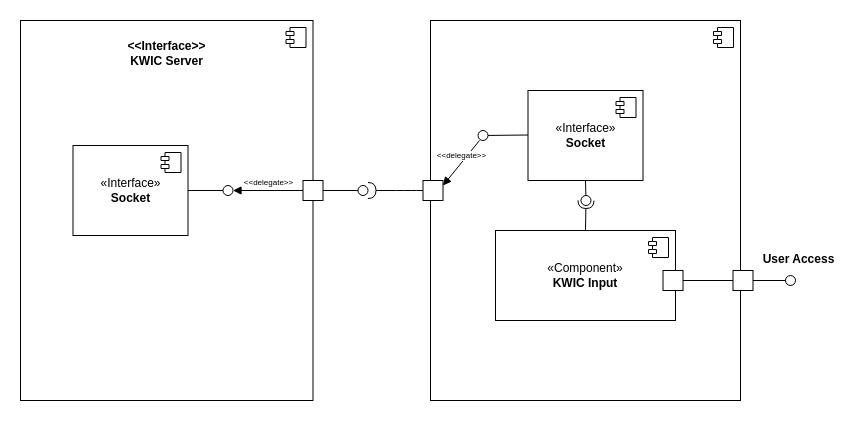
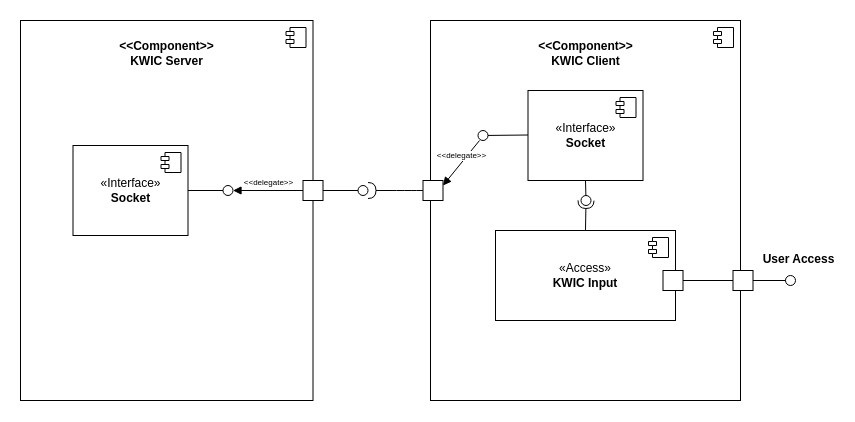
  <mxCell id="0" />
  <mxCell id="1" parent="0" />
  <mxCell id="2" value="" style="html=1;dropTarget=0;whiteSpace=wrap;" parent="1" vertex="1"><mxGeometry x="20" y="20" width="292.5" height="380" as="geometry" /></mxCell>
  <mxCell id="3" value="" style="shape=module;jettyWidth=8;jettyHeight=4;" parent="2" vertex="1"><mxGeometry x="1" width="20" height="20" relative="1" as="geometry"><mxPoint x="-27" y="7" as="offset" /></mxGeometry></mxCell>
  <mxCell id="4" value="" style="html=1;dropTarget=0;whiteSpace=wrap;" vertex="1" parent="1"><mxGeometry x="430" y="20" width="310" height="380" as="geometry" /></mxCell>
  <mxCell id="5" value="" style="shape=module;jettyWidth=8;jettyHeight=4;" vertex="1" parent="4"><mxGeometry x="1" width="20" height="20" relative="1" as="geometry"><mxPoint x="-27" y="7" as="offset" /></mxGeometry></mxCell>
  <mxCell id="6" value="" style="ellipse;whiteSpace=wrap;html=1;align=center;aspect=fixed;fillColor=none;strokeColor=none;resizable=0;perimeter=centerPerimeter;rotatable=0;allowArrows=0;points=[];outlineConnect=1;" vertex="1" parent="1"><mxGeometry x="407.5" y="210" width="10" height="10" as="geometry" /></mxCell>
  <mxCell id="7" value="«Interface»&lt;br&gt;&lt;b&gt;Socket&lt;/b&gt;" style="html=1;dropTarget=0;whiteSpace=wrap;" vertex="1" parent="1"><mxGeometry x="72.5" y="145" width="115" height="90" as="geometry" /></mxCell>
  <mxCell id="8" value="" style="shape=module;jettyWidth=8;jettyHeight=4;" vertex="1" parent="7"><mxGeometry x="1" width="20" height="20" relative="1" as="geometry"><mxPoint x="-27" y="7" as="offset" /></mxGeometry></mxCell>
  <mxCell id="9" value="" style="rounded=0;orthogonalLoop=1;jettySize=auto;html=1;endArrow=oval;endFill=0;sketch=0;sourcePerimeterSpacing=0;targetPerimeterSpacing=0;endSize=10;" edge="1" parent="1"><mxGeometry relative="1" as="geometry"><mxPoint x="527.5" y="134.5" as="sourcePoint" /><mxPoint x="482.5" y="135" as="targetPoint" /></mxGeometry></mxCell>
  <mxCell id="10" value="" style="rounded=0;orthogonalLoop=1;jettySize=auto;html=1;endArrow=oval;endFill=0;sketch=0;sourcePerimeterSpacing=0;targetPerimeterSpacing=0;endSize=10;exitX=1;exitY=0.5;exitDx=0;exitDy=0;" edge="1" parent="1" source="7"><mxGeometry relative="1" as="geometry"><mxPoint x="240" y="124.5" as="sourcePoint" /><mxPoint x="227.5" y="190" as="targetPoint" /></mxGeometry></mxCell>
  <mxCell id="11" value="" style="rounded=0;whiteSpace=wrap;html=1;" vertex="1" parent="1"><mxGeometry x="302.5" y="180" width="20" height="20" as="geometry" /></mxCell>
  <mxCell id="12" value="" style="rounded=0;orthogonalLoop=1;jettySize=auto;html=1;endArrow=oval;endFill=0;sketch=0;sourcePerimeterSpacing=0;targetPerimeterSpacing=0;endSize=10;" edge="1" parent="1"><mxGeometry relative="1" as="geometry"><mxPoint x="322.5" y="190" as="sourcePoint" /><mxPoint x="362.5" y="190" as="targetPoint" /></mxGeometry></mxCell>
  <mxCell id="13" value="&amp;lt;&amp;lt;delegate&amp;gt;&amp;gt;" style="html=1;verticalAlign=bottom;endArrow=block;curved=0;rounded=0;exitX=0;exitY=0.5;exitDx=0;exitDy=0;fontSize=8;" edge="1" parent="1" source="11"><mxGeometry width="80" relative="1" as="geometry"><mxPoint x="502.5" y="230" as="sourcePoint" /><mxPoint x="232.5" y="190" as="targetPoint" /></mxGeometry></mxCell>
  <mxCell id="14" value="" style="ellipse;whiteSpace=wrap;html=1;align=center;aspect=fixed;fillColor=none;strokeColor=none;resizable=0;perimeter=centerPerimeter;rotatable=0;allowArrows=0;points=[];outlineConnect=1;" vertex="1" parent="1"><mxGeometry x="362.5" y="185" width="10" height="10" as="geometry" /></mxCell>
  <mxCell id="15" value="" style="rounded=0;whiteSpace=wrap;html=1;" vertex="1" parent="1"><mxGeometry x="422.5" y="180" width="20" height="20" as="geometry" /></mxCell>
  <mxCell id="16" value="" style="rounded=0;orthogonalLoop=1;jettySize=auto;html=1;endArrow=halfCircle;endFill=0;endSize=6;strokeWidth=1;sketch=0;fontSize=12;curved=1;exitX=0;exitY=0.5;exitDx=0;exitDy=0;" edge="1" target="17" parent="1" source="15"><mxGeometry relative="1" as="geometry"><mxPoint x="557.5" y="225" as="sourcePoint" /></mxGeometry></mxCell>
  <mxCell id="17" value="" style="ellipse;whiteSpace=wrap;html=1;align=center;aspect=fixed;fillColor=none;strokeColor=none;resizable=0;perimeter=centerPerimeter;rotatable=0;allowArrows=0;points=[];outlineConnect=1;" vertex="1" parent="1"><mxGeometry x="362.5" y="185" width="10" height="10" as="geometry" /></mxCell>
  <mxCell id="18" value="«Interface»&lt;br&gt;&lt;b&gt;Socket&lt;/b&gt;" style="html=1;dropTarget=0;whiteSpace=wrap;" vertex="1" parent="1"><mxGeometry x="527.5" y="90" width="115" height="90" as="geometry" /></mxCell>
  <mxCell id="19" value="" style="shape=module;jettyWidth=8;jettyHeight=4;" vertex="1" parent="18"><mxGeometry x="1" width="20" height="20" relative="1" as="geometry"><mxPoint x="-27" y="7" as="offset" /></mxGeometry></mxCell>
  <mxCell id="20" value="" style="rounded=0;orthogonalLoop=1;jettySize=auto;html=1;endArrow=oval;endFill=0;sketch=0;sourcePerimeterSpacing=0;targetPerimeterSpacing=0;endSize=10;exitX=0.5;exitY=1;exitDx=0;exitDy=0;" edge="1" parent="1" source="18"><mxGeometry relative="1" as="geometry"><mxPoint x="577.5" y="74.5" as="sourcePoint" /><mxPoint x="585.5" y="200" as="targetPoint" /></mxGeometry></mxCell>
- <mxCell id="21" value="«Component»&lt;br&gt;&lt;b&gt;KWIC Input&lt;/b&gt;" style="html=1;dropTarget=0;whiteSpace=wrap;" vertex="1" parent="1"><mxGeometry x="495" y="230" width="180" height="90" as="geometry" /></mxCell>
+ <mxCell id="21" value="«Access»&lt;br&gt;&lt;b&gt;KWIC Input&lt;/b&gt;" style="html=1;dropTarget=0;whiteSpace=wrap;" vertex="1" parent="1"><mxGeometry x="495" y="230" width="180" height="90" as="geometry" /></mxCell>
  <mxCell id="22" value="" style="shape=module;jettyWidth=8;jettyHeight=4;" vertex="1" parent="21"><mxGeometry x="1" width="20" height="20" relative="1" as="geometry"><mxPoint x="-27" y="7" as="offset" /></mxGeometry></mxCell>
  <mxCell id="23" value="" style="rounded=0;orthogonalLoop=1;jettySize=auto;html=1;endArrow=halfCircle;endFill=0;endSize=6;strokeWidth=1;sketch=0;fontSize=12;curved=1;exitX=0.5;exitY=0;exitDx=0;exitDy=0;" edge="1" parent="1" source="21"><mxGeometry relative="1" as="geometry"><mxPoint x="667.5" y="285" as="sourcePoint" /><mxPoint x="585.5" y="200" as="targetPoint" /></mxGeometry></mxCell>
  <mxCell id="24" value="" style="ellipse;whiteSpace=wrap;html=1;align=center;aspect=fixed;fillColor=none;strokeColor=none;resizable=0;perimeter=centerPerimeter;rotatable=0;allowArrows=0;points=[];outlineConnect=1;" vertex="1" parent="1"><mxGeometry x="642.5" y="280" width="10" height="10" as="geometry" /></mxCell>
- <mxCell id="26" value="&amp;lt;&amp;lt;Interface&amp;gt;&amp;gt;&lt;div&gt;KWIC Server&lt;/div&gt;" style="text;align=center;fontStyle=1;verticalAlign=middle;spacingLeft=3;spacingRight=3;strokeColor=none;rotatable=0;points=[[0,0.5],[1,0.5]];portConstraint=eastwest;html=1;" vertex="1" parent="1"><mxGeometry x="126.25" y="40" width="80" height="26" as="geometry" /></mxCell>
+ <mxCell id="25" value="&amp;lt;&amp;lt;Component&amp;gt;&amp;gt;&lt;div&gt;KWIC Client&lt;/div&gt;" style="text;align=center;fontStyle=1;verticalAlign=middle;spacingLeft=3;spacingRight=3;strokeColor=none;rotatable=0;points=[[0,0.5],[1,0.5]];portConstraint=eastwest;html=1;" vertex="1" parent="1"><mxGeometry x="545" y="40" width="80" height="26" as="geometry" /></mxCell>
+ <mxCell id="26" value="&amp;lt;&amp;lt;Component&amp;gt;&amp;gt;&lt;div&gt;KWIC Server&lt;/div&gt;" style="text;align=center;fontStyle=1;verticalAlign=middle;spacingLeft=3;spacingRight=3;strokeColor=none;rotatable=0;points=[[0,0.5],[1,0.5]];portConstraint=eastwest;html=1;" vertex="1" parent="1"><mxGeometry x="126.25" y="40" width="80" height="26" as="geometry" /></mxCell>
  <mxCell id="27" value="&amp;lt;&amp;lt;delegate&amp;gt;&amp;gt;" style="html=1;verticalAlign=bottom;endArrow=block;curved=0;rounded=0;fontSize=8;entryX=1;entryY=0.25;entryDx=0;entryDy=0;" edge="1" parent="1" target="15"><mxGeometry width="80" relative="1" as="geometry"><mxPoint x="479" y="140" as="sourcePoint" /><mxPoint x="407.5" y="110" as="targetPoint" /></mxGeometry></mxCell>
  <mxCell id="28" value="" style="rounded=0;orthogonalLoop=1;jettySize=auto;html=1;endArrow=oval;endFill=0;sketch=0;sourcePerimeterSpacing=0;targetPerimeterSpacing=0;endSize=10;exitX=1;exitY=0.5;exitDx=0;exitDy=0;" edge="1" parent="1" source="30"><mxGeometry relative="1" as="geometry"><mxPoint x="352.5" y="180" as="sourcePoint" /><mxPoint x="790" y="280" as="targetPoint" /></mxGeometry></mxCell>
  <mxCell id="29" value="User Access" style="text;align=center;fontStyle=1;verticalAlign=middle;spacingLeft=3;spacingRight=3;strokeColor=none;rotatable=0;points=[[0,0.5],[1,0.5]];portConstraint=eastwest;html=1;" vertex="1" parent="1"><mxGeometry x="762.5" y="247" width="70" height="23" as="geometry" /></mxCell>
  <mxCell id="30" value="" style="rounded=0;whiteSpace=wrap;html=1;" vertex="1" parent="1"><mxGeometry x="732.5" y="270" width="20" height="20" as="geometry" /></mxCell>
  <mxCell id="31" value="" style="rounded=0;whiteSpace=wrap;html=1;" vertex="1" parent="1"><mxGeometry x="662.5" y="270" width="20" height="20" as="geometry" /></mxCell>
  <mxCell id="32" value="" style="endArrow=none;html=1;rounded=0;exitX=1;exitY=0.5;exitDx=0;exitDy=0;entryX=0;entryY=0.5;entryDx=0;entryDy=0;" edge="1" parent="1" source="31" target="30"><mxGeometry width="50" height="50" relative="1" as="geometry"><mxPoint x="602.5" y="280" as="sourcePoint" /><mxPoint x="652.5" y="230" as="targetPoint" /></mxGeometry></mxCell>
